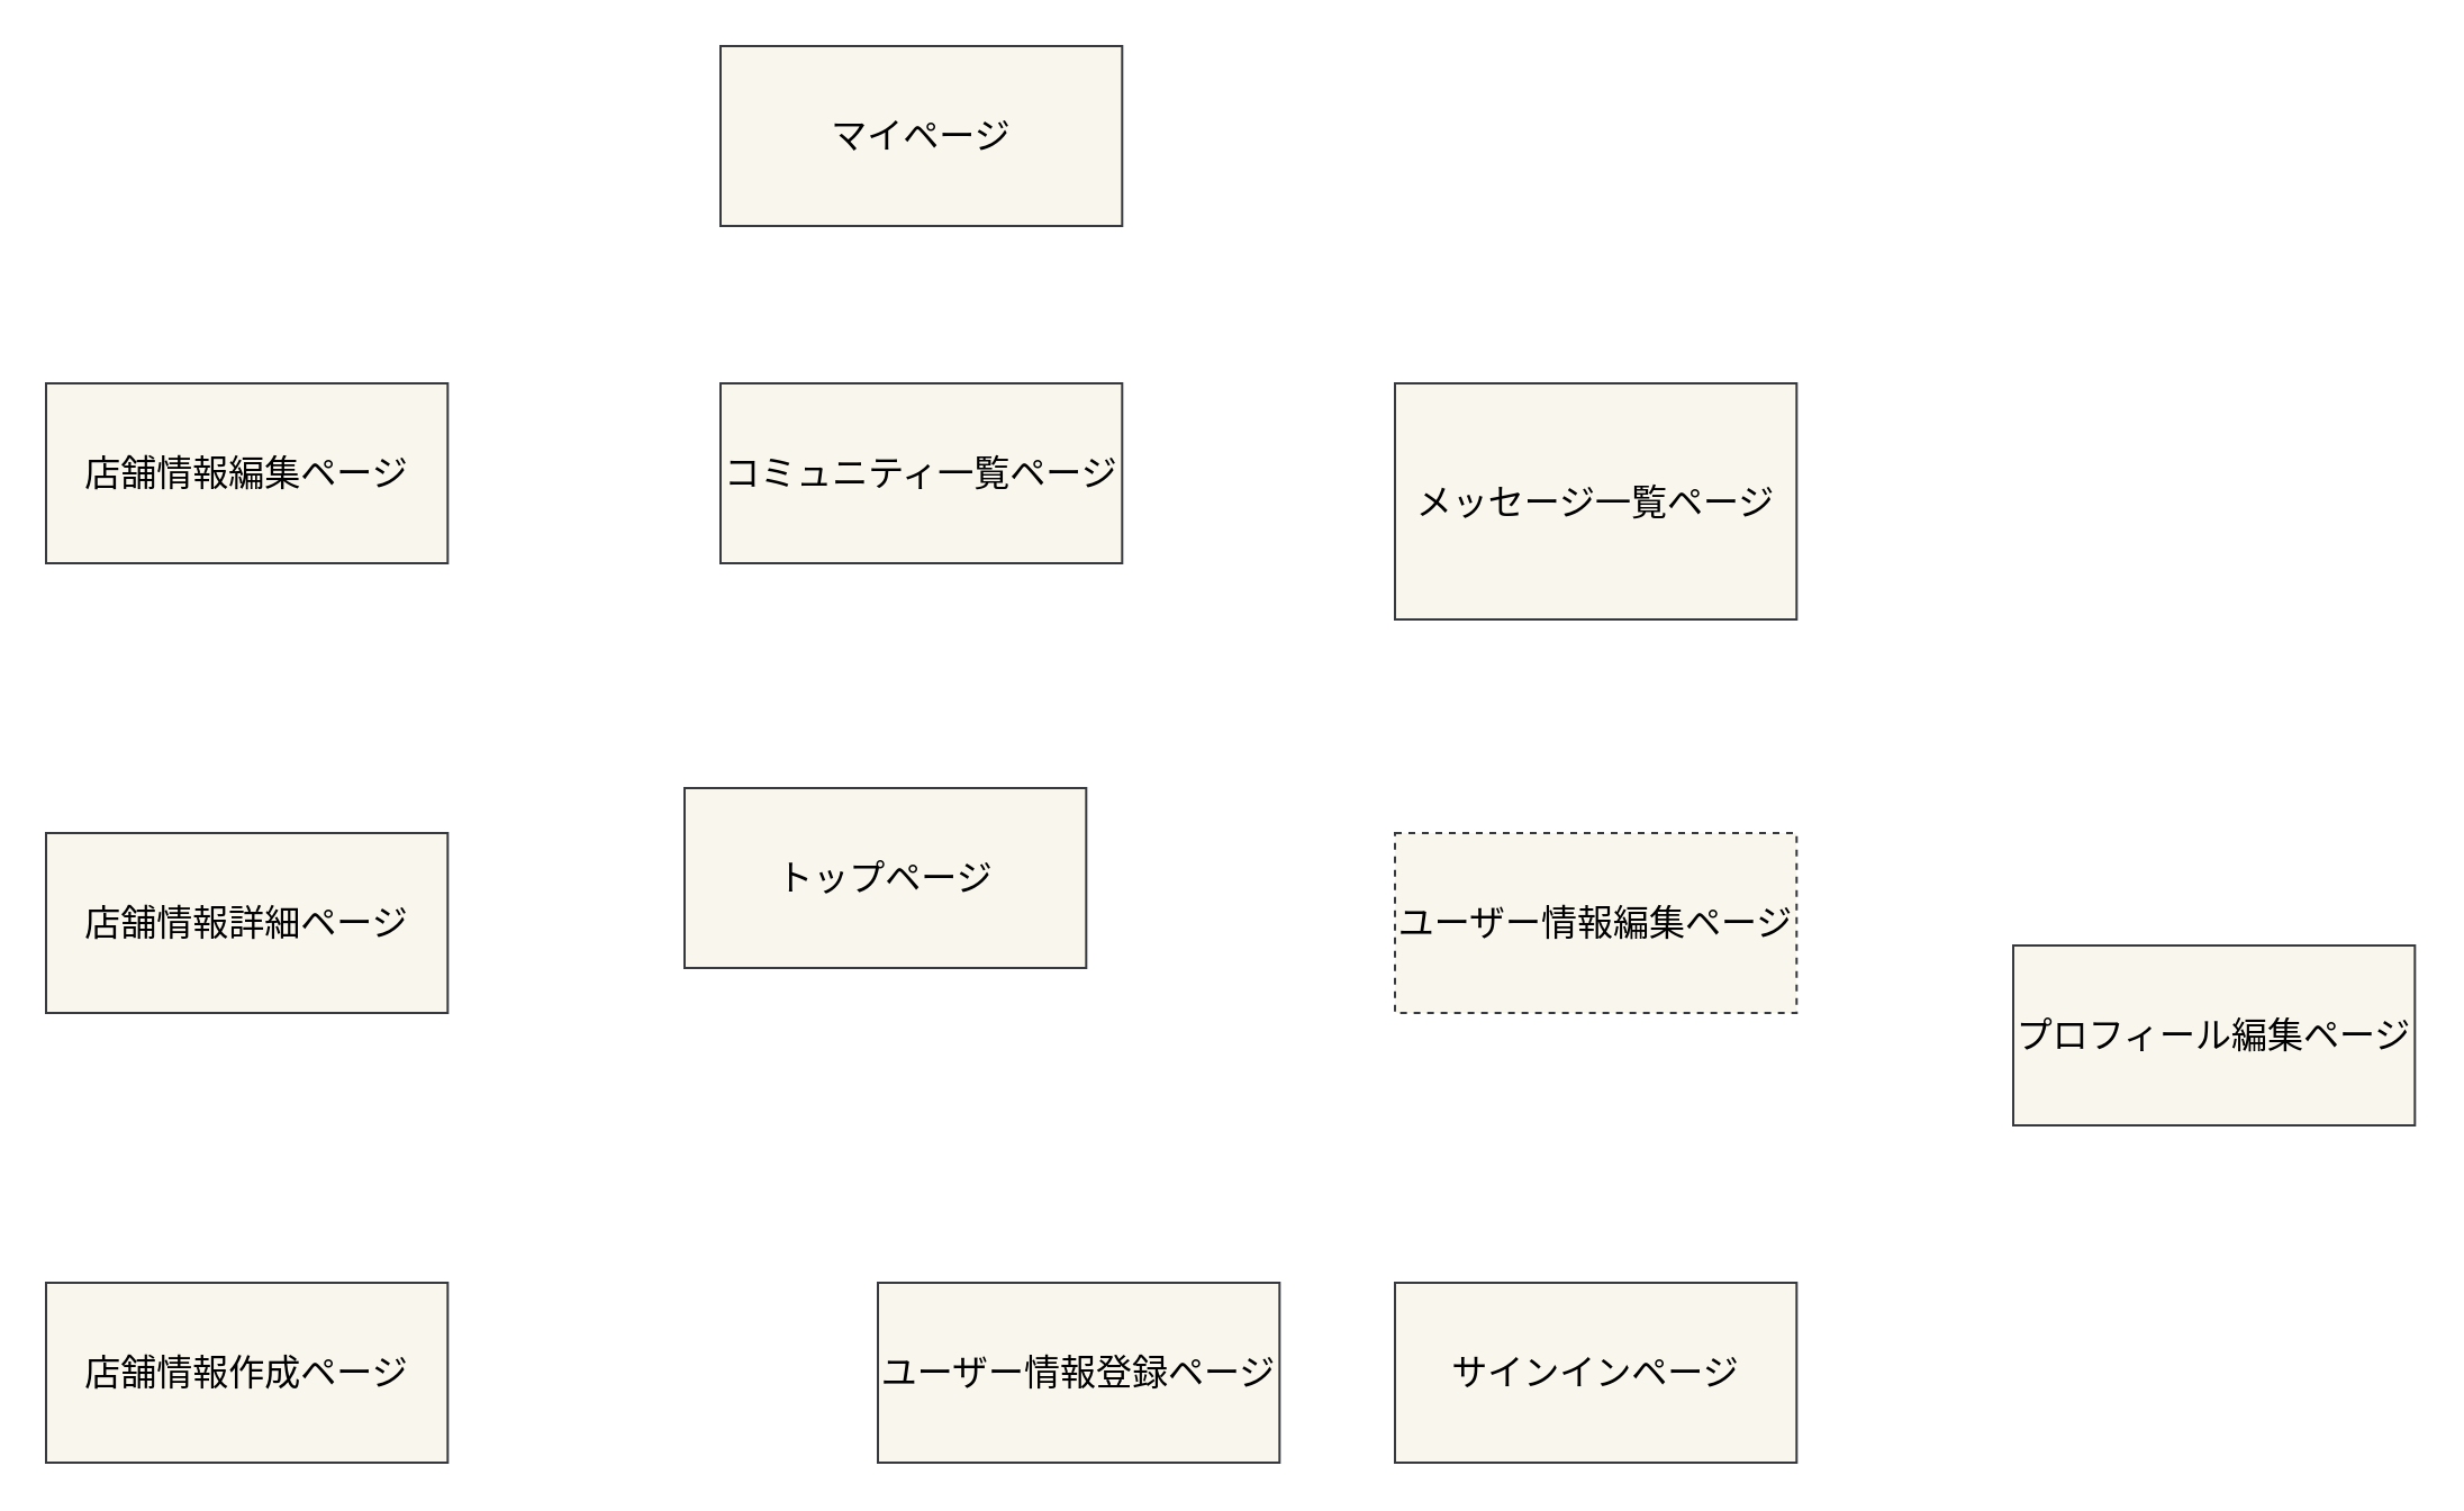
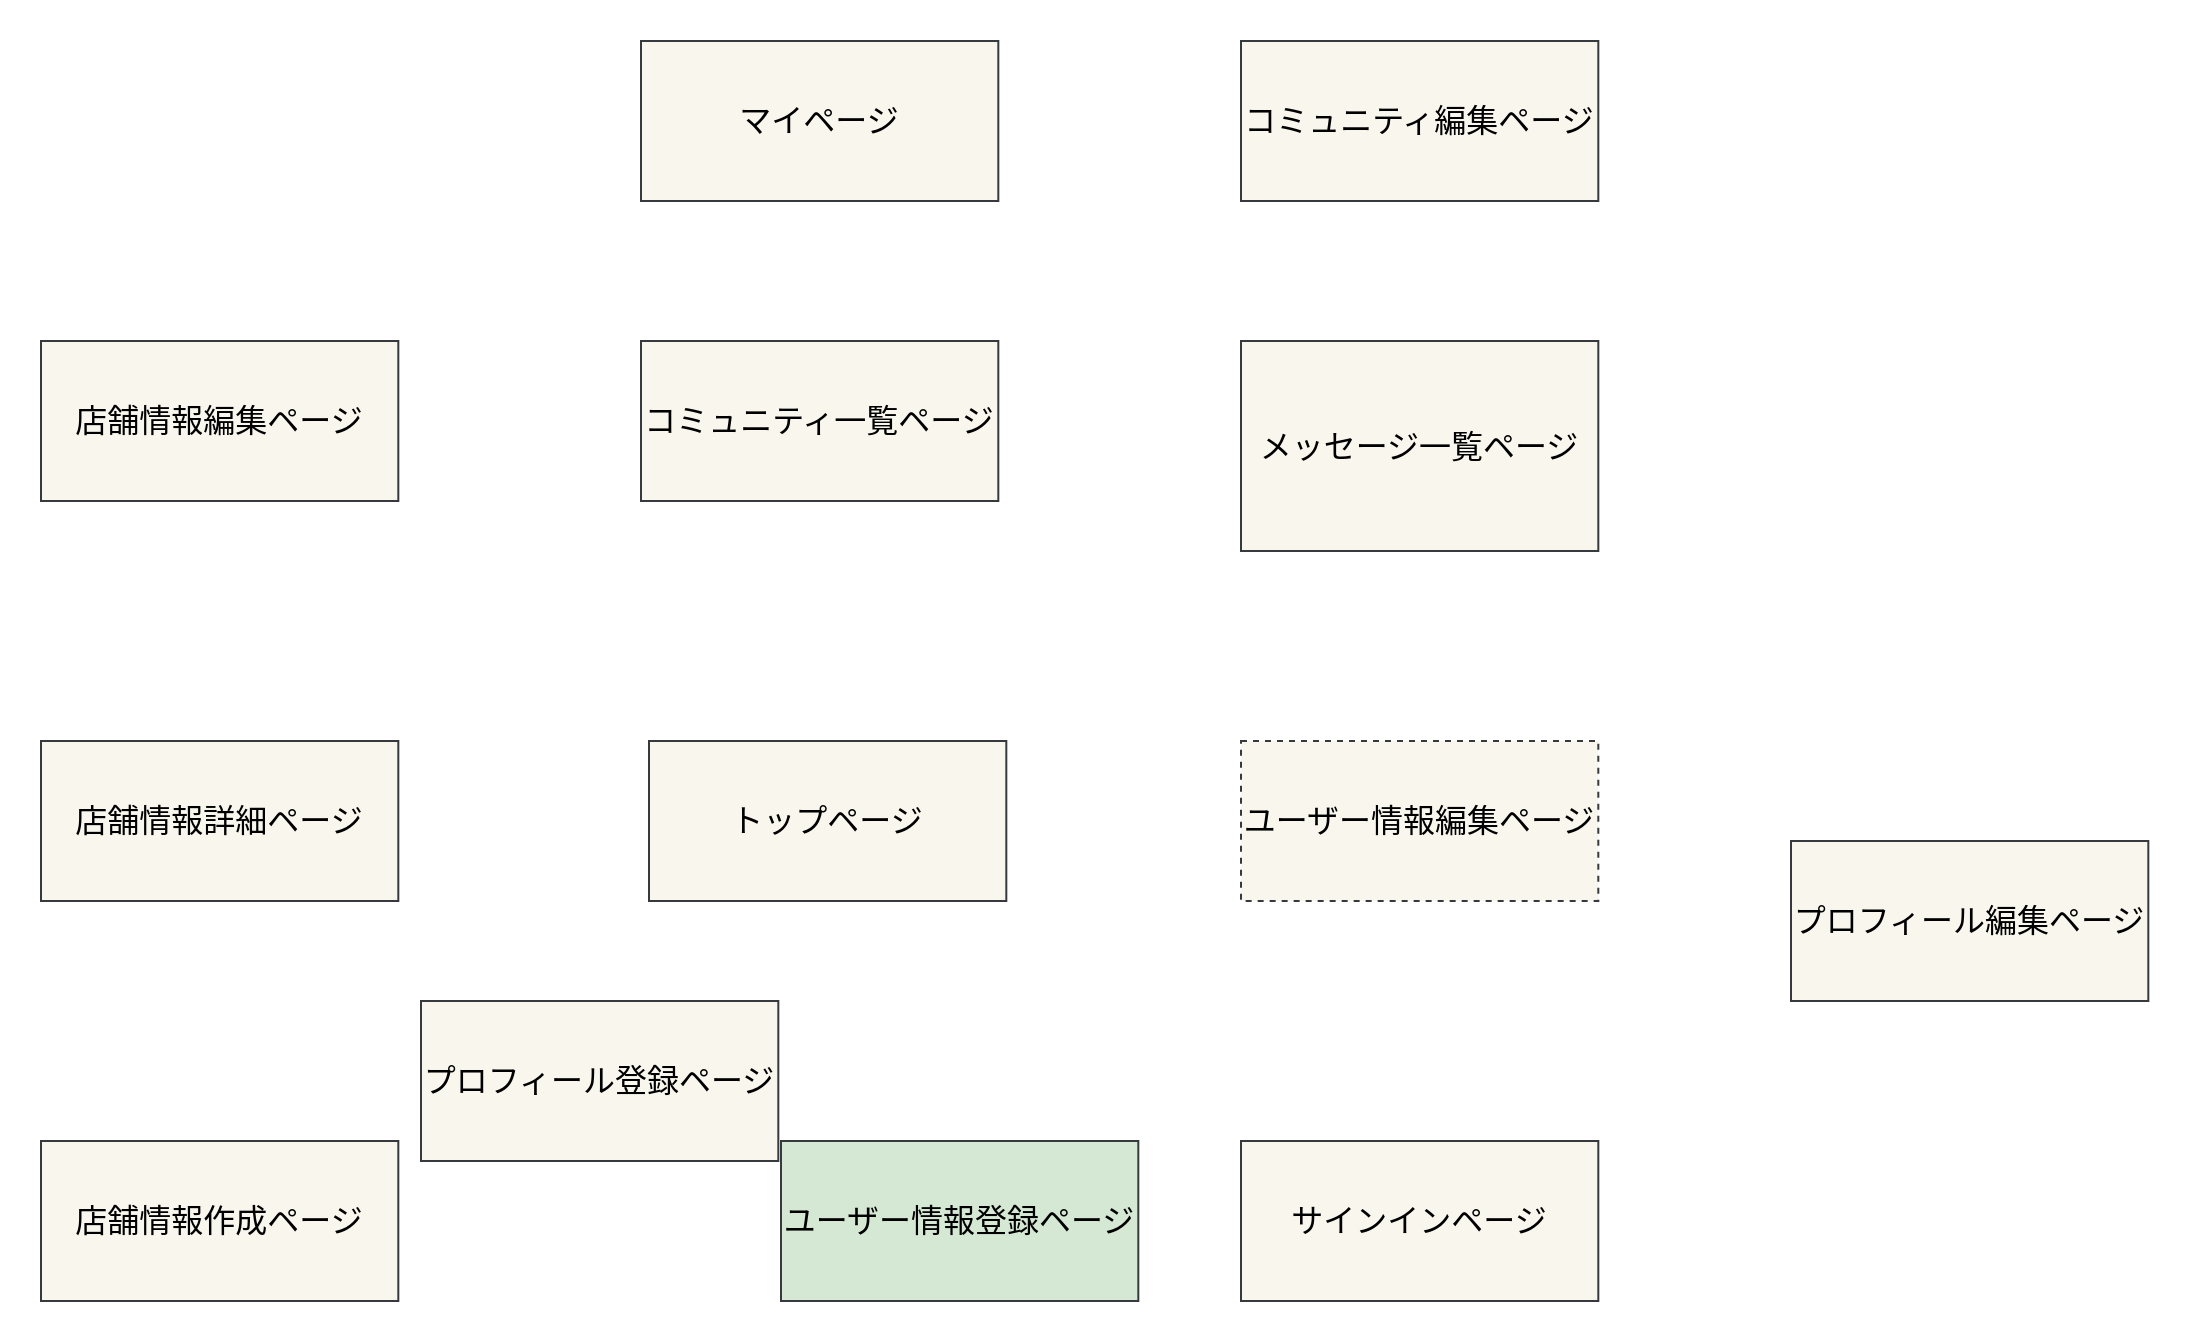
  <mxCell id="0" />
  <mxCell id="1" parent="0" />
  <mxCell id="2" value="メッセージ一覧ページ" style="rounded=0;whiteSpace=wrap;html=1;fillColor=#f9f7ed;strokeColor=#36393d;fontColor=#000000;aspect=fixed;fontSize=16;" parent="1" vertex="1"><mxGeometry x="620" y="170" width="178.66" height="105" as="geometry" /></mxCell>
- <mxCell id="3" value="トップページ" style="rounded=0;whiteSpace=wrap;html=1;fillColor=#f9f7ed;strokeColor=#36393d;fontColor=#000000;aspect=fixed;fontSize=16;" parent="1" vertex="1"><mxGeometry x="304" y="350" width="178.66" height="80" as="geometry" /></mxCell>
+ <mxCell id="3" value="トップページ" style="rounded=0;whiteSpace=wrap;html=1;fillColor=#f9f7ed;strokeColor=#36393d;fontColor=#000000;aspect=fixed;fontSize=16;" parent="1" vertex="1"><mxGeometry x="324" y="370" width="178.66" height="80" as="geometry" /></mxCell>
  <mxCell id="4" value="ユーザー情報編集ページ" style="rounded=0;whiteSpace=wrap;html=1;fillColor=#f9f7ed;strokeColor=#36393d;fontColor=#000000;aspect=fixed;fontSize=16;dashed=1;" parent="1" vertex="1"><mxGeometry x="620" y="370" width="178.66" height="80" as="geometry" /></mxCell>
  <mxCell id="5" value="店舗情報詳細ページ" style="rounded=0;whiteSpace=wrap;html=1;fillColor=#f9f7ed;strokeColor=#36393d;fontColor=#000000;aspect=fixed;fontSize=16;" parent="1" vertex="1"><mxGeometry x="20" y="370" width="178.66" height="80" as="geometry" /></mxCell>
  <mxCell id="6" value="コミュニティ一覧ページ" style="rounded=0;whiteSpace=wrap;html=1;fillColor=#f9f7ed;strokeColor=#36393d;fontColor=#000000;aspect=fixed;fontSize=16;" parent="1" vertex="1"><mxGeometry x="320" y="170" width="178.66" height="80" as="geometry" /></mxCell>
  <mxCell id="7" value="サインインページ" style="rounded=0;whiteSpace=wrap;html=1;fillColor=#f9f7ed;strokeColor=#36393d;fontColor=#000000;aspect=fixed;fontSize=16;" parent="1" vertex="1"><mxGeometry x="620" y="570" width="178.66" height="80" as="geometry" /></mxCell>
  <mxCell id="8" value="店舗情報作成ページ" style="rounded=0;whiteSpace=wrap;html=1;fillColor=#f9f7ed;strokeColor=#36393d;fontColor=#000000;aspect=fixed;fontSize=16;" parent="1" vertex="1"><mxGeometry x="20" y="570" width="178.66" height="80" as="geometry" /></mxCell>
  <mxCell id="9" value="店舗情報編集ページ" style="rounded=0;whiteSpace=wrap;html=1;fillColor=#f9f7ed;strokeColor=#36393d;fontColor=#000000;aspect=fixed;fontSize=16;" parent="1" vertex="1"><mxGeometry x="20" y="170" width="178.66" height="80" as="geometry" /></mxCell>
  <mxCell id="10" value="マイページ" style="rounded=0;whiteSpace=wrap;html=1;fillColor=#f9f7ed;strokeColor=#36393d;fontColor=#000000;aspect=fixed;fontSize=16;" parent="1" vertex="1"><mxGeometry x="320" y="20" width="178.66" height="80" as="geometry" /></mxCell>
- <mxCell id="12" value="ユーザー情報登録ページ" style="rounded=0;whiteSpace=wrap;html=1;fillColor=#f9f7ed;strokeColor=#36393d;fontColor=#000000;aspect=fixed;fontSize=16;" vertex="1" parent="1"><mxGeometry x="390" y="570" width="178.66" height="80" as="geometry" /></mxCell>
+ <mxCell id="11" value="コミュニティ編集ページ" style="rounded=0;whiteSpace=wrap;html=1;fillColor=#f9f7ed;strokeColor=#36393d;fontColor=#000000;aspect=fixed;fontSize=16;" parent="1" vertex="1"><mxGeometry x="620" y="20" width="178.66" height="80" as="geometry" /></mxCell>
+ <mxCell id="12" value="ユーザー情報登録ページ" style="rounded=0;whiteSpace=wrap;html=1;fillColor=#d5e8d4;strokeColor=#36393d;fontColor=#000000;aspect=fixed;fontSize=16;" vertex="1" parent="1"><mxGeometry x="390" y="570" width="178.66" height="80" as="geometry" /></mxCell>
  <mxCell id="13" value="プロフィール編集ページ" style="rounded=0;whiteSpace=wrap;html=1;fillColor=#f9f7ed;strokeColor=#36393d;fontColor=#000000;aspect=fixed;fontSize=16;" vertex="1" parent="1"><mxGeometry x="895" y="420" width="178.66" height="80" as="geometry" /></mxCell>
+ <mxCell id="14" value="プロフィール登録ページ" style="rounded=0;whiteSpace=wrap;html=1;fillColor=#f9f7ed;strokeColor=#36393d;fontColor=#000000;aspect=fixed;fontSize=16;" vertex="1" parent="1"><mxGeometry x="210" y="500" width="178.66" height="80" as="geometry" /></mxCell>
